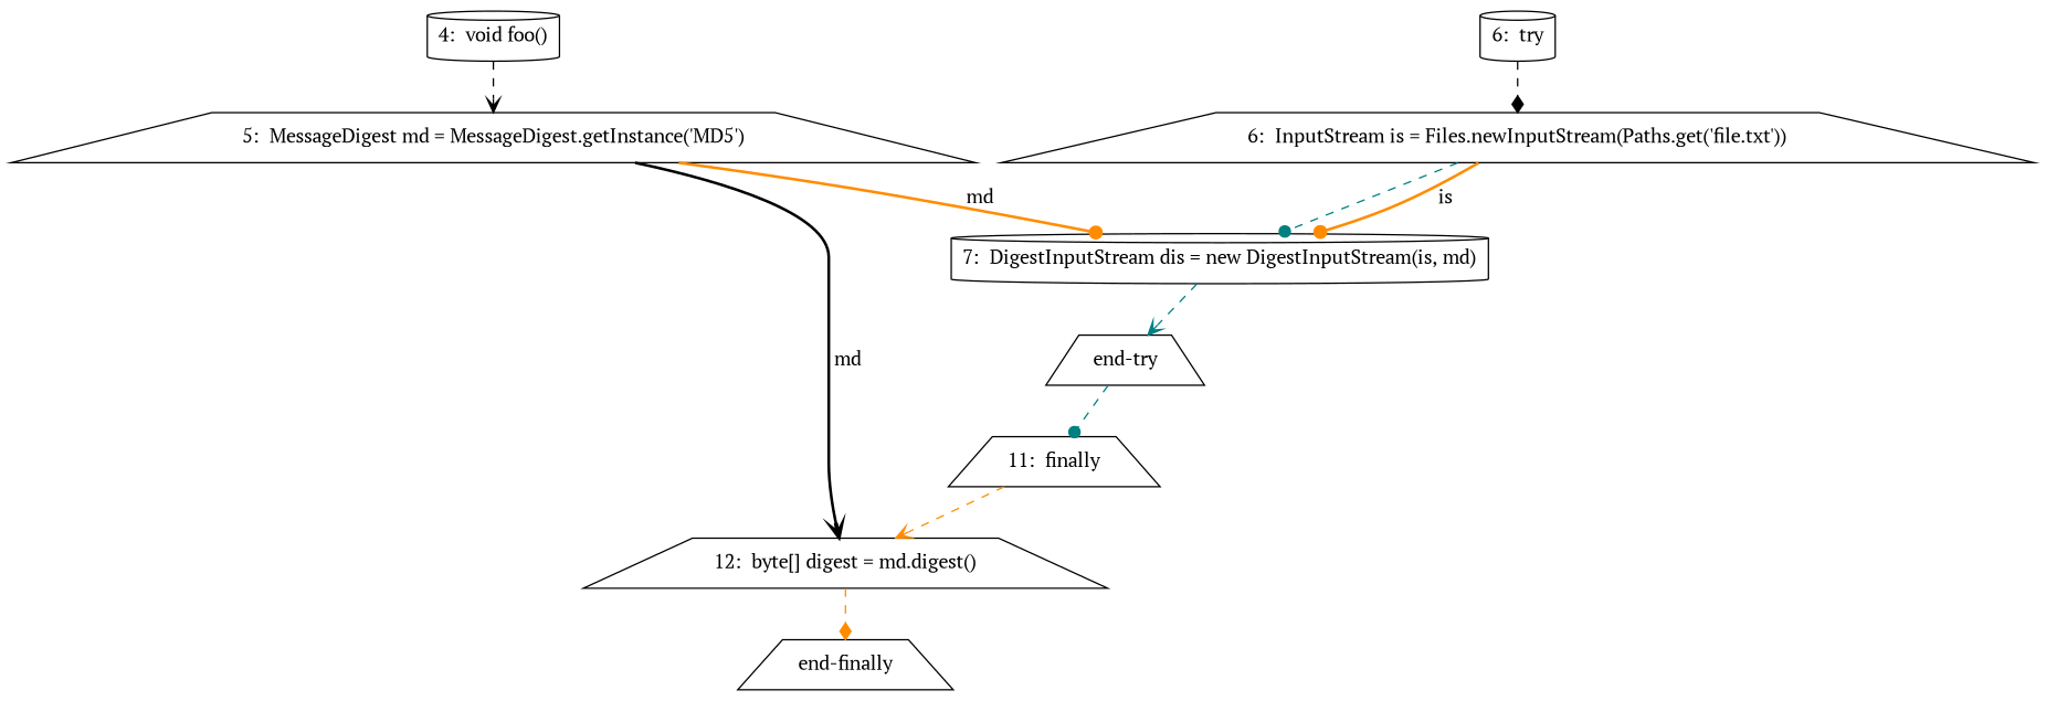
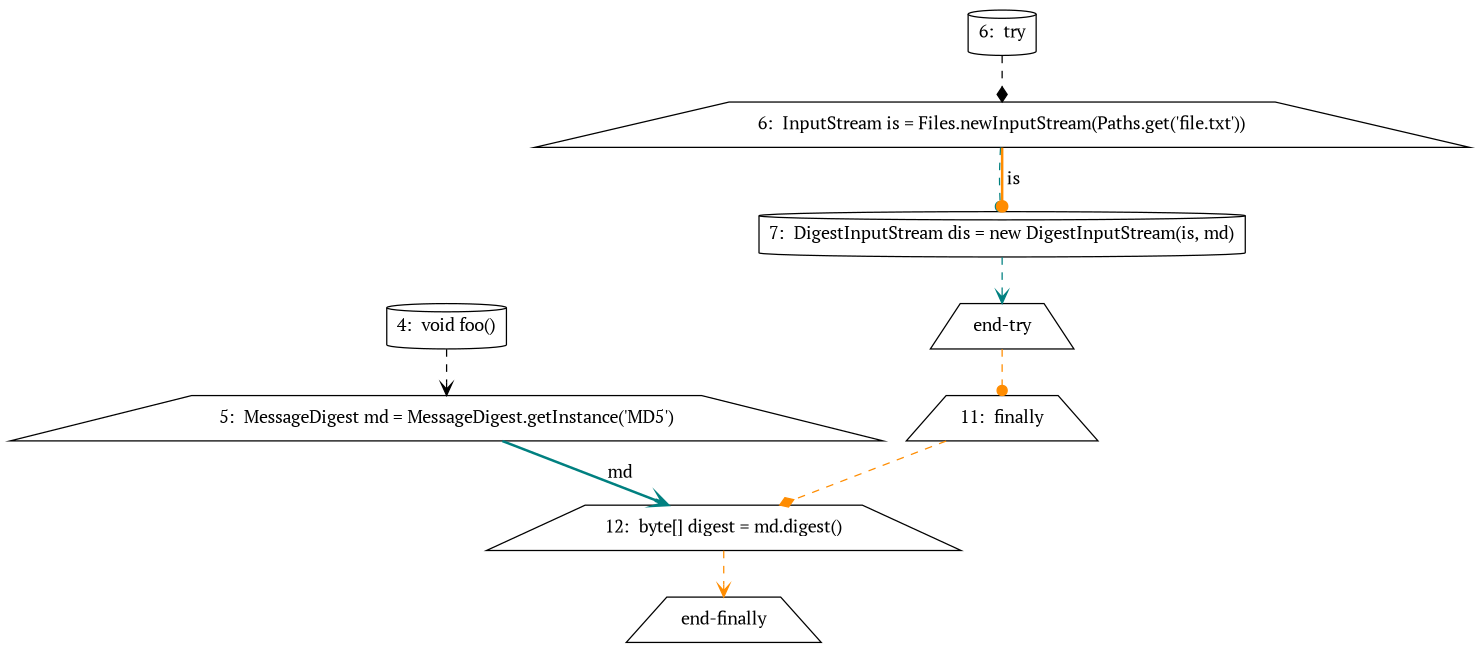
  digraph {
    fontname="PT Serif"
    node [fontname="PT Serif" shape=trapezium]
    edge [arrowhead=dot color=darkorange fontname="PT Serif" style=dashed]
    n1 [label="4:  void foo()" shape=cylinder]
    n2 [label="5:  MessageDigest md = MessageDigest.getInstance('MD5')"]
    n3 [label="7:  DigestInputStream dis = new DigestInputStream(is, md)" shape=cylinder]
    n4 [label="12:  byte[] digest = md.digest()"]
    n5 [label="6:  try" shape=cylinder]
    n6 [label="6:  InputStream is = Files.newInputStream(Paths.get('file.txt'))"]
    n7 [label="end-try"]
    n8 [label="end-finally"]
    n9 [label="11:  finally"]
    n1 -> n2 [arrowhead=vee color=black]
-   n2 -> n3 [label=" md" style=bold]
-   n2 -> n4 [arrowhead=vee color=black label=" md" style=bold]
+   n2 -> n4 [arrowhead=vee color=teal label=" md" style=bold]
    n3 -> n7 [arrowhead=vee color=teal]
-   n4 -> n8 [arrowhead=diamond]
+   n4 -> n8 [arrowhead=vee]
    n5 -> n6 [arrowhead=diamond color=black]
    n6 -> n3 [color=teal]
    n6 -> n3 [label=" is" style=bold]
-   n7 -> n9 [color=teal]
-   n9 -> n4 [arrowhead=vee]
+   n7 -> n9
+   n9 -> n4 [arrowhead=diamond]
  }
